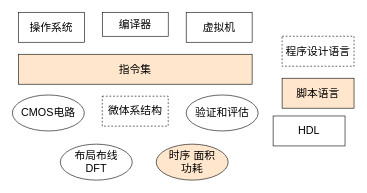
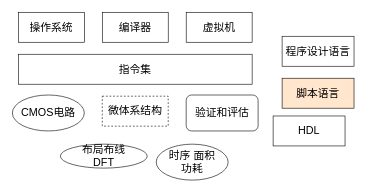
  <mxCell id="0" />
  <mxCell id="1" parent="0" />
  <mxCell id="2" value="&lt;font style=&quot;font-size: 18px&quot;&gt;操作系统&lt;/font&gt;" style="rounded=0;whiteSpace=wrap;html=1;" vertex="1" parent="1"><mxGeometry x="30" y="20" width="110" height="50" as="geometry" /></mxCell>
- <mxCell id="3" value="&lt;font style=&quot;font-size: 18px&quot;&gt;编译器&lt;/font&gt;" style="rounded=0;whiteSpace=wrap;html=1;" vertex="1" parent="1"><mxGeometry x="170" y="20" width="110" height="40" as="geometry" /></mxCell>
+ <mxCell id="3" value="&lt;font style=&quot;font-size: 18px&quot;&gt;编译器&lt;/font&gt;" style="rounded=0;whiteSpace=wrap;html=1;" vertex="1" parent="1"><mxGeometry x="170" y="20" width="110" height="50" as="geometry" /></mxCell>
  <mxCell id="4" value="&lt;font style=&quot;font-size: 18px&quot;&gt;虚拟机&lt;/font&gt;" style="rounded=0;whiteSpace=wrap;html=1;" vertex="1" parent="1"><mxGeometry x="310" y="20" width="110" height="50" as="geometry" /></mxCell>
- <mxCell id="5" value="&lt;span style=&quot;font-size: 18px&quot;&gt;指令集&lt;/span&gt;" style="rounded=0;whiteSpace=wrap;html=1;fillColor=#ffe6cc;" vertex="1" parent="1"><mxGeometry x="30" y="90" width="390" height="50" as="geometry" /></mxCell>
+ <mxCell id="5" value="&lt;span style=&quot;font-size: 18px&quot;&gt;指令集&lt;/span&gt;" style="rounded=0;whiteSpace=wrap;html=1;" vertex="1" parent="1"><mxGeometry x="30" y="90" width="390" height="50" as="geometry" /></mxCell>
  <mxCell id="6" value="&lt;font style=&quot;font-size: 18px&quot;&gt;微体系结构&lt;/font&gt;" style="rounded=0;whiteSpace=wrap;html=1;dashed=1;" vertex="1" parent="1"><mxGeometry x="170" y="160" width="110" height="50" as="geometry" /></mxCell>
- <mxCell id="7" value="布局布线&lt;br&gt;DFT" style="ellipse;whiteSpace=wrap;html=1;fontSize=18;" vertex="1" parent="1"><mxGeometry x="100" y="240" width="120" height="60" as="geometry" /></mxCell>
- <mxCell id="8" value="时序 面积&lt;br&gt;功耗" style="ellipse;whiteSpace=wrap;html=1;fontSize=18;fillColor=#ffe6cc;" vertex="1" parent="1"><mxGeometry x="260" y="240" width="120" height="60" as="geometry" /></mxCell>
- <mxCell id="9" value="验证和评估" style="ellipse;whiteSpace=wrap;html=1;fontSize=18;" vertex="1" parent="1"><mxGeometry x="310" y="158" width="120" height="60" as="geometry" /></mxCell>
+ <mxCell id="7" value="布局布线&lt;br&gt;DFT" style="ellipse;whiteSpace=wrap;html=1;fontSize=18;" vertex="1" parent="1"><mxGeometry x="100" y="240" width="145" height="40" as="geometry" /></mxCell>
+ <mxCell id="8" value="时序 面积&lt;br&gt;功耗" style="ellipse;whiteSpace=wrap;html=1;fontSize=18;" vertex="1" parent="1"><mxGeometry x="260" y="240" width="120" height="60" as="geometry" /></mxCell>
+ <mxCell id="9" value="验证和评估" style="whiteSpace=wrap;html=1;fontSize=18;rounded=1;" vertex="1" parent="1"><mxGeometry x="310" y="158" width="120" height="60" as="geometry" /></mxCell>
  <mxCell id="10" value="CMOS电路" style="ellipse;whiteSpace=wrap;html=1;fontSize=18;" vertex="1" parent="1"><mxGeometry x="20" y="158" width="120" height="60" as="geometry" /></mxCell>
- <mxCell id="11" value="&lt;font style=&quot;font-size: 18px&quot;&gt;程序设计语言&lt;/font&gt;" style="rounded=0;whiteSpace=wrap;html=1;dashed=1;" vertex="1" parent="1"><mxGeometry x="470" y="60" width="120" height="50" as="geometry" /></mxCell>
+ <mxCell id="11" value="&lt;font style=&quot;font-size: 18px&quot;&gt;程序设计语言&lt;/font&gt;" style="rounded=0;whiteSpace=wrap;html=1;" vertex="1" parent="1"><mxGeometry x="470" y="60" width="120" height="50" as="geometry" /></mxCell>
  <mxCell id="12" value="&lt;font style=&quot;font-size: 18px&quot;&gt;脚本语言&lt;/font&gt;" style="rounded=0;whiteSpace=wrap;html=1;fillColor=#ffe6cc;" vertex="1" parent="1"><mxGeometry x="470" y="130" width="120" height="50" as="geometry" /></mxCell>
  <mxCell id="13" value="&lt;font style=&quot;font-size: 18px&quot;&gt;HDL&lt;/font&gt;" style="rounded=0;whiteSpace=wrap;html=1;" vertex="1" parent="1"><mxGeometry x="455" y="193" width="120" height="50" as="geometry" /></mxCell>
